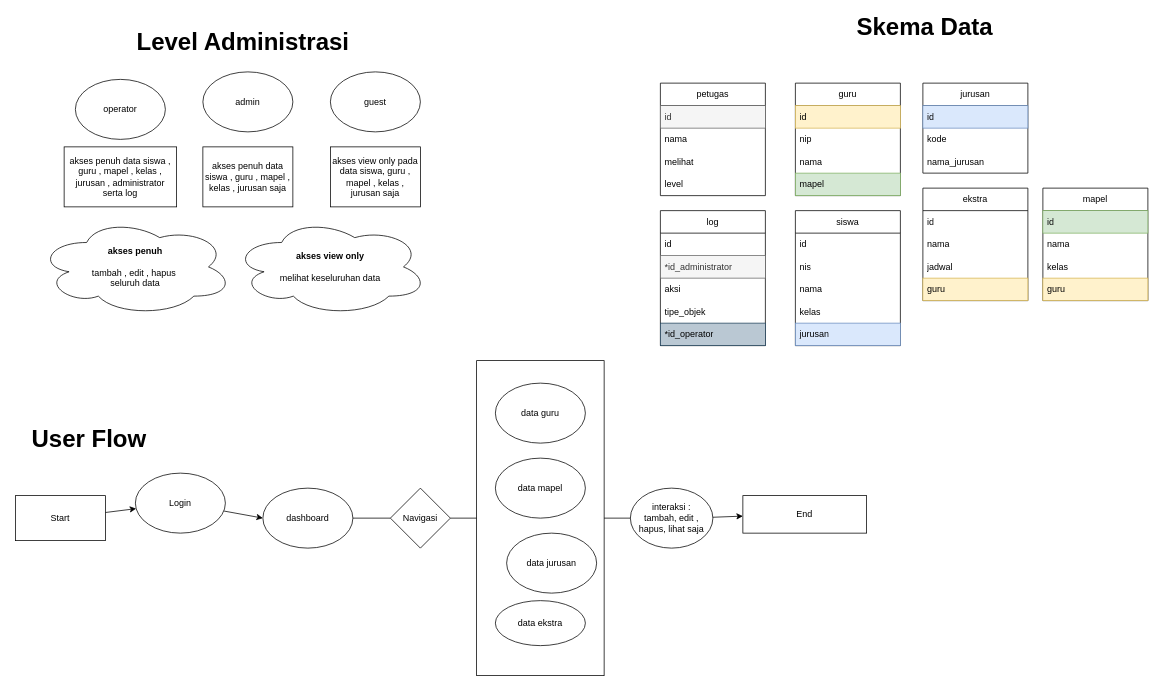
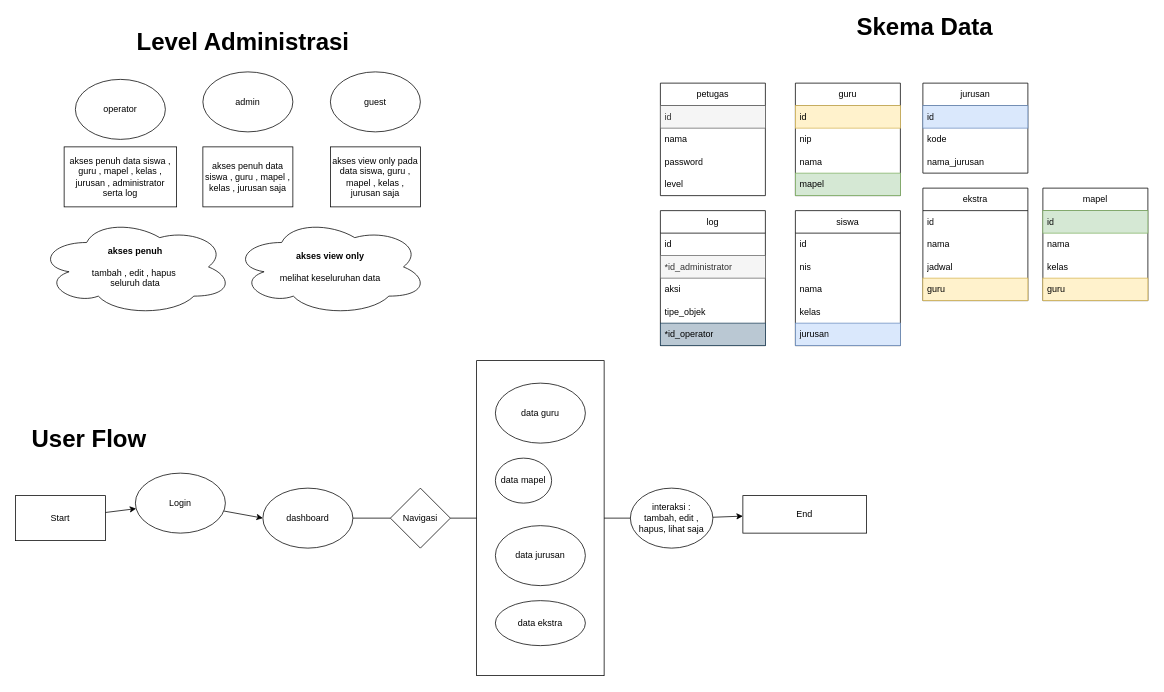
  <mxCell id="0" />
  <mxCell id="1" parent="0" />
  <mxCell id="2" value="" style="rounded=0;whiteSpace=wrap;html=1;" parent="1" vertex="1"><mxGeometry x="635" y="480" width="170" height="420" as="geometry" /></mxCell>
  <mxCell id="3" value="petugas" style="swimlane;fontStyle=0;childLayout=stackLayout;horizontal=1;startSize=30;horizontalStack=0;resizeParent=1;resizeParentMax=0;resizeLast=0;collapsible=1;marginBottom=0;whiteSpace=wrap;html=1;" parent="1" vertex="1"><mxGeometry x="880" y="110" width="140" height="150" as="geometry"><mxRectangle x="280" y="180" width="70" height="30" as="alternateBounds" /></mxGeometry></mxCell>
  <mxCell id="4" value="id" style="text;strokeColor=#666666;fillColor=#f5f5f5;align=left;verticalAlign=middle;spacingLeft=4;spacingRight=4;overflow=hidden;points=[[0,0.5],[1,0.5]];portConstraint=eastwest;rotatable=0;whiteSpace=wrap;html=1;fontColor=#333333;" parent="3" vertex="1"><mxGeometry y="30" width="140" height="30" as="geometry" /></mxCell>
  <mxCell id="5" value="nama" style="text;strokeColor=none;fillColor=none;align=left;verticalAlign=middle;spacingLeft=4;spacingRight=4;overflow=hidden;points=[[0,0.5],[1,0.5]];portConstraint=eastwest;rotatable=0;whiteSpace=wrap;html=1;" parent="3" vertex="1"><mxGeometry y="60" width="140" height="30" as="geometry" /></mxCell>
- <mxCell id="6" value="melihat" style="text;strokeColor=none;fillColor=none;align=left;verticalAlign=middle;spacingLeft=4;spacingRight=4;overflow=hidden;points=[[0,0.5],[1,0.5]];portConstraint=eastwest;rotatable=0;whiteSpace=wrap;html=1;" parent="3" vertex="1"><mxGeometry y="90" width="140" height="30" as="geometry" /></mxCell>
+ <mxCell id="6" value="password" style="text;strokeColor=none;fillColor=none;align=left;verticalAlign=middle;spacingLeft=4;spacingRight=4;overflow=hidden;points=[[0,0.5],[1,0.5]];portConstraint=eastwest;rotatable=0;whiteSpace=wrap;html=1;" parent="3" vertex="1"><mxGeometry y="90" width="140" height="30" as="geometry" /></mxCell>
  <mxCell id="7" value="level" style="text;strokeColor=none;fillColor=none;align=left;verticalAlign=middle;spacingLeft=4;spacingRight=4;overflow=hidden;points=[[0,0.5],[1,0.5]];portConstraint=eastwest;rotatable=0;whiteSpace=wrap;html=1;" parent="3" vertex="1"><mxGeometry y="120" width="140" height="30" as="geometry" /></mxCell>
  <mxCell id="8" value="&lt;span style=&quot;color: rgb(0, 0, 0);&quot;&gt;akses penuh data siswa , guru , mapel , kelas , jurusan saja&lt;/span&gt;" style="rounded=0;whiteSpace=wrap;html=1;" parent="1" vertex="1"><mxGeometry x="270" y="195" width="120" height="80" as="geometry" /></mxCell>
  <mxCell id="9" value="akses penuh data siswa , guru , mapel , kelas , jurusan , administrator serta log" style="rounded=0;whiteSpace=wrap;html=1;" parent="1" vertex="1"><mxGeometry x="85" y="195" width="150" height="80" as="geometry" /></mxCell>
  <mxCell id="10" value="&lt;span style=&quot;color: rgb(0, 0, 0);&quot;&gt;operator&lt;/span&gt;" style="ellipse;whiteSpace=wrap;html=1;" parent="1" vertex="1"><mxGeometry x="100" y="105" width="120" height="80" as="geometry" /></mxCell>
  <mxCell id="11" value="log" style="swimlane;fontStyle=0;childLayout=stackLayout;horizontal=1;startSize=30;horizontalStack=0;resizeParent=1;resizeParentMax=0;resizeLast=0;collapsible=1;marginBottom=0;whiteSpace=wrap;html=1;" parent="1" vertex="1"><mxGeometry x="880" y="280" width="140" height="180" as="geometry"><mxRectangle x="280" y="180" width="70" height="30" as="alternateBounds" /></mxGeometry></mxCell>
  <mxCell id="12" value="id" style="text;strokeColor=none;fillColor=none;align=left;verticalAlign=middle;spacingLeft=4;spacingRight=4;overflow=hidden;points=[[0,0.5],[1,0.5]];portConstraint=eastwest;rotatable=0;whiteSpace=wrap;html=1;" parent="11" vertex="1"><mxGeometry y="30" width="140" height="30" as="geometry" /></mxCell>
  <mxCell id="13" value="*id_administrator" style="text;strokeColor=#666666;fillColor=#f5f5f5;align=left;verticalAlign=middle;spacingLeft=4;spacingRight=4;overflow=hidden;points=[[0,0.5],[1,0.5]];portConstraint=eastwest;rotatable=0;whiteSpace=wrap;html=1;fontColor=#333333;" parent="11" vertex="1"><mxGeometry y="60" width="140" height="30" as="geometry" /></mxCell>
  <mxCell id="14" value="aksi" style="text;strokeColor=none;fillColor=none;align=left;verticalAlign=middle;spacingLeft=4;spacingRight=4;overflow=hidden;points=[[0,0.5],[1,0.5]];portConstraint=eastwest;rotatable=0;whiteSpace=wrap;html=1;" parent="11" vertex="1"><mxGeometry y="90" width="140" height="30" as="geometry" /></mxCell>
  <mxCell id="15" value="tipe_objek" style="text;strokeColor=none;fillColor=none;align=left;verticalAlign=middle;spacingLeft=4;spacingRight=4;overflow=hidden;points=[[0,0.5],[1,0.5]];portConstraint=eastwest;rotatable=0;whiteSpace=wrap;html=1;" parent="11" vertex="1"><mxGeometry y="120" width="140" height="30" as="geometry" /></mxCell>
  <mxCell id="16" value="*id_operator" style="text;strokeColor=#23445d;fillColor=#bac8d3;align=left;verticalAlign=middle;spacingLeft=4;spacingRight=4;overflow=hidden;points=[[0,0.5],[1,0.5]];portConstraint=eastwest;rotatable=0;whiteSpace=wrap;html=1;" parent="11" vertex="1"><mxGeometry y="150" width="140" height="30" as="geometry" /></mxCell>
  <mxCell id="17" value="admin" style="ellipse;whiteSpace=wrap;html=1;" parent="1" vertex="1"><mxGeometry x="270" y="95" width="120" height="80" as="geometry" /></mxCell>
  <mxCell id="18" value="guest" style="ellipse;whiteSpace=wrap;html=1;" parent="1" vertex="1"><mxGeometry x="440" y="95" width="120" height="80" as="geometry" /></mxCell>
  <mxCell id="19" value="akses view only pada data siswa, guru , mapel , kelas , jurusan saja" style="rounded=0;whiteSpace=wrap;html=1;" parent="1" vertex="1"><mxGeometry x="440" y="195" width="120" height="80" as="geometry" /></mxCell>
  <mxCell id="20" value="&lt;b&gt;akses penuh&lt;/b&gt;&lt;div&gt;&lt;br&gt;&lt;/div&gt;&lt;div&gt;tambah , edit , hapus&amp;nbsp;&lt;/div&gt;&lt;div&gt;seluruh data&lt;/div&gt;" style="ellipse;shape=cloud;whiteSpace=wrap;html=1;" parent="1" vertex="1"><mxGeometry x="50" y="290" width="260" height="130" as="geometry" /></mxCell>
  <mxCell id="21" value="&lt;b&gt;akses view only&lt;/b&gt;&lt;div&gt;&lt;br&gt;&lt;/div&gt;&lt;div&gt;melihat keseluruhan data&lt;/div&gt;" style="ellipse;shape=cloud;whiteSpace=wrap;html=1;" parent="1" vertex="1"><mxGeometry x="310" y="290" width="260" height="130" as="geometry" /></mxCell>
  <mxCell id="22" value="Level Administrasi" style="text;html=1;align=left;verticalAlign=middle;whiteSpace=wrap;rounded=0;fontStyle=1;fontSize=32;" parent="1" vertex="1"><mxGeometry x="180" y="40" width="300" height="30" as="geometry" /></mxCell>
  <mxCell id="23" value="Skema Data" style="text;html=1;align=left;verticalAlign=middle;whiteSpace=wrap;rounded=0;fontStyle=1;fontSize=32;" parent="1" vertex="1"><mxGeometry x="1140" y="20" width="300" height="30" as="geometry" /></mxCell>
  <mxCell id="24" value="guru" style="swimlane;fontStyle=0;childLayout=stackLayout;horizontal=1;startSize=30;horizontalStack=0;resizeParent=1;resizeParentMax=0;resizeLast=0;collapsible=1;marginBottom=0;whiteSpace=wrap;html=1;" parent="1" vertex="1"><mxGeometry x="1060" y="110" width="140" height="150" as="geometry"><mxRectangle x="280" y="180" width="70" height="30" as="alternateBounds" /></mxGeometry></mxCell>
  <mxCell id="25" value="id" style="text;align=left;verticalAlign=middle;spacingLeft=4;spacingRight=4;overflow=hidden;points=[[0,0.5],[1,0.5]];portConstraint=eastwest;rotatable=0;whiteSpace=wrap;html=1;fillColor=#fff2cc;strokeColor=#d6b656;" parent="24" vertex="1"><mxGeometry y="30" width="140" height="30" as="geometry" /></mxCell>
  <mxCell id="26" value="nip" style="text;strokeColor=none;fillColor=none;align=left;verticalAlign=middle;spacingLeft=4;spacingRight=4;overflow=hidden;points=[[0,0.5],[1,0.5]];portConstraint=eastwest;rotatable=0;whiteSpace=wrap;html=1;" parent="24" vertex="1"><mxGeometry y="60" width="140" height="30" as="geometry" /></mxCell>
  <mxCell id="27" value="nama" style="text;strokeColor=none;fillColor=none;align=left;verticalAlign=middle;spacingLeft=4;spacingRight=4;overflow=hidden;points=[[0,0.5],[1,0.5]];portConstraint=eastwest;rotatable=0;whiteSpace=wrap;html=1;" parent="24" vertex="1"><mxGeometry y="90" width="140" height="30" as="geometry" /></mxCell>
  <mxCell id="28" value="mapel" style="text;strokeColor=#82b366;fillColor=#d5e8d4;align=left;verticalAlign=middle;spacingLeft=4;spacingRight=4;overflow=hidden;points=[[0,0.5],[1,0.5]];portConstraint=eastwest;rotatable=0;whiteSpace=wrap;html=1;" parent="24" vertex="1"><mxGeometry y="120" width="140" height="30" as="geometry" /></mxCell>
  <mxCell id="29" value="jurusan" style="swimlane;fontStyle=0;childLayout=stackLayout;horizontal=1;startSize=30;horizontalStack=0;resizeParent=1;resizeParentMax=0;resizeLast=0;collapsible=1;marginBottom=0;whiteSpace=wrap;html=1;" parent="1" vertex="1"><mxGeometry x="1230" y="110" width="140" height="120" as="geometry"><mxRectangle x="280" y="180" width="70" height="30" as="alternateBounds" /></mxGeometry></mxCell>
  <mxCell id="30" value="id" style="text;align=left;verticalAlign=middle;spacingLeft=4;spacingRight=4;overflow=hidden;points=[[0,0.5],[1,0.5]];portConstraint=eastwest;rotatable=0;whiteSpace=wrap;html=1;fillColor=#dae8fc;strokeColor=#6c8ebf;" parent="29" vertex="1"><mxGeometry y="30" width="140" height="30" as="geometry" /></mxCell>
  <mxCell id="31" value="kode" style="text;strokeColor=none;fillColor=none;align=left;verticalAlign=middle;spacingLeft=4;spacingRight=4;overflow=hidden;points=[[0,0.5],[1,0.5]];portConstraint=eastwest;rotatable=0;whiteSpace=wrap;html=1;" parent="29" vertex="1"><mxGeometry y="60" width="140" height="30" as="geometry" /></mxCell>
  <mxCell id="32" value="nama_jurusan" style="text;strokeColor=none;fillColor=none;align=left;verticalAlign=middle;spacingLeft=4;spacingRight=4;overflow=hidden;points=[[0,0.5],[1,0.5]];portConstraint=eastwest;rotatable=0;whiteSpace=wrap;html=1;" parent="29" vertex="1"><mxGeometry y="90" width="140" height="30" as="geometry" /></mxCell>
  <mxCell id="33" value="siswa" style="swimlane;fontStyle=0;childLayout=stackLayout;horizontal=1;startSize=30;horizontalStack=0;resizeParent=1;resizeParentMax=0;resizeLast=0;collapsible=1;marginBottom=0;whiteSpace=wrap;html=1;" parent="1" vertex="1"><mxGeometry x="1060" y="280" width="140" height="180" as="geometry"><mxRectangle x="280" y="180" width="70" height="30" as="alternateBounds" /></mxGeometry></mxCell>
  <mxCell id="34" value="id" style="text;align=left;verticalAlign=middle;spacingLeft=4;spacingRight=4;overflow=hidden;points=[[0,0.5],[1,0.5]];portConstraint=eastwest;rotatable=0;whiteSpace=wrap;html=1;" parent="33" vertex="1"><mxGeometry y="30" width="140" height="30" as="geometry" /></mxCell>
  <mxCell id="35" value="nis" style="text;strokeColor=none;fillColor=none;align=left;verticalAlign=middle;spacingLeft=4;spacingRight=4;overflow=hidden;points=[[0,0.5],[1,0.5]];portConstraint=eastwest;rotatable=0;whiteSpace=wrap;html=1;" parent="33" vertex="1"><mxGeometry y="60" width="140" height="30" as="geometry" /></mxCell>
  <mxCell id="36" value="nama" style="text;strokeColor=none;fillColor=none;align=left;verticalAlign=middle;spacingLeft=4;spacingRight=4;overflow=hidden;points=[[0,0.5],[1,0.5]];portConstraint=eastwest;rotatable=0;whiteSpace=wrap;html=1;" parent="33" vertex="1"><mxGeometry y="90" width="140" height="30" as="geometry" /></mxCell>
  <mxCell id="37" value="kelas" style="text;strokeColor=none;fillColor=none;align=left;verticalAlign=middle;spacingLeft=4;spacingRight=4;overflow=hidden;points=[[0,0.5],[1,0.5]];portConstraint=eastwest;rotatable=0;whiteSpace=wrap;html=1;" parent="33" vertex="1"><mxGeometry y="120" width="140" height="30" as="geometry" /></mxCell>
  <mxCell id="38" value="jurusan" style="text;strokeColor=#6c8ebf;fillColor=#dae8fc;align=left;verticalAlign=middle;spacingLeft=4;spacingRight=4;overflow=hidden;points=[[0,0.5],[1,0.5]];portConstraint=eastwest;rotatable=0;whiteSpace=wrap;html=1;" parent="33" vertex="1"><mxGeometry y="150" width="140" height="30" as="geometry" /></mxCell>
  <mxCell id="39" value="mapel" style="swimlane;fontStyle=0;childLayout=stackLayout;horizontal=1;startSize=30;horizontalStack=0;resizeParent=1;resizeParentMax=0;resizeLast=0;collapsible=1;marginBottom=0;whiteSpace=wrap;html=1;" parent="1" vertex="1"><mxGeometry x="1390" y="250" width="140" height="150" as="geometry"><mxRectangle x="280" y="180" width="70" height="30" as="alternateBounds" /></mxGeometry></mxCell>
  <mxCell id="40" value="id" style="text;align=left;verticalAlign=middle;spacingLeft=4;spacingRight=4;overflow=hidden;points=[[0,0.5],[1,0.5]];portConstraint=eastwest;rotatable=0;whiteSpace=wrap;html=1;fillColor=#d5e8d4;strokeColor=#82b366;" parent="39" vertex="1"><mxGeometry y="30" width="140" height="30" as="geometry" /></mxCell>
  <mxCell id="41" value="nama" style="text;strokeColor=none;fillColor=none;align=left;verticalAlign=middle;spacingLeft=4;spacingRight=4;overflow=hidden;points=[[0,0.5],[1,0.5]];portConstraint=eastwest;rotatable=0;whiteSpace=wrap;html=1;" parent="39" vertex="1"><mxGeometry y="60" width="140" height="30" as="geometry" /></mxCell>
  <mxCell id="42" value="kelas" style="text;strokeColor=none;fillColor=none;align=left;verticalAlign=middle;spacingLeft=4;spacingRight=4;overflow=hidden;points=[[0,0.5],[1,0.5]];portConstraint=eastwest;rotatable=0;whiteSpace=wrap;html=1;" parent="39" vertex="1"><mxGeometry y="90" width="140" height="30" as="geometry" /></mxCell>
  <mxCell id="43" value="guru" style="text;strokeColor=#d6b656;fillColor=#fff2cc;align=left;verticalAlign=middle;spacingLeft=4;spacingRight=4;overflow=hidden;points=[[0,0.5],[1,0.5]];portConstraint=eastwest;rotatable=0;whiteSpace=wrap;html=1;" parent="39" vertex="1"><mxGeometry y="120" width="140" height="30" as="geometry" /></mxCell>
  <mxCell id="44" value="ekstra" style="swimlane;fontStyle=0;childLayout=stackLayout;horizontal=1;startSize=30;horizontalStack=0;resizeParent=1;resizeParentMax=0;resizeLast=0;collapsible=1;marginBottom=0;whiteSpace=wrap;html=1;" parent="1" vertex="1"><mxGeometry x="1230" y="250" width="140" height="150" as="geometry"><mxRectangle x="280" y="180" width="70" height="30" as="alternateBounds" /></mxGeometry></mxCell>
  <mxCell id="45" value="id" style="text;align=left;verticalAlign=middle;spacingLeft=4;spacingRight=4;overflow=hidden;points=[[0,0.5],[1,0.5]];portConstraint=eastwest;rotatable=0;whiteSpace=wrap;html=1;" parent="44" vertex="1"><mxGeometry y="30" width="140" height="30" as="geometry" /></mxCell>
  <mxCell id="46" value="nama" style="text;strokeColor=none;fillColor=none;align=left;verticalAlign=middle;spacingLeft=4;spacingRight=4;overflow=hidden;points=[[0,0.5],[1,0.5]];portConstraint=eastwest;rotatable=0;whiteSpace=wrap;html=1;" parent="44" vertex="1"><mxGeometry y="60" width="140" height="30" as="geometry" /></mxCell>
  <mxCell id="47" value="jadwal" style="text;strokeColor=none;fillColor=none;align=left;verticalAlign=middle;spacingLeft=4;spacingRight=4;overflow=hidden;points=[[0,0.5],[1,0.5]];portConstraint=eastwest;rotatable=0;whiteSpace=wrap;html=1;" parent="44" vertex="1"><mxGeometry y="90" width="140" height="30" as="geometry" /></mxCell>
  <mxCell id="48" value="guru" style="text;strokeColor=#d6b656;fillColor=#fff2cc;align=left;verticalAlign=middle;spacingLeft=4;spacingRight=4;overflow=hidden;points=[[0,0.5],[1,0.5]];portConstraint=eastwest;rotatable=0;whiteSpace=wrap;html=1;" parent="44" vertex="1"><mxGeometry y="120" width="140" height="30" as="geometry" /></mxCell>
  <mxCell id="49" value="User Flow" style="text;html=1;align=left;verticalAlign=middle;whiteSpace=wrap;rounded=0;fontStyle=1;fontSize=32;" parent="1" vertex="1"><mxGeometry x="40" y="570" width="300" height="30" as="geometry" /></mxCell>
  <mxCell id="50" value="" style="edgeStyle=none;html=1;" parent="1" source="51" target="53" edge="1"><mxGeometry relative="1" as="geometry" /></mxCell>
  <mxCell id="51" value="Start" style="rounded=0;whiteSpace=wrap;html=1;" parent="1" vertex="1"><mxGeometry x="20" y="660" width="120" height="60" as="geometry" /></mxCell>
  <mxCell id="52" value="" style="edgeStyle=none;html=1;" parent="1" source="53" edge="1"><mxGeometry relative="1" as="geometry"><mxPoint x="350" y="690" as="targetPoint" /></mxGeometry></mxCell>
  <mxCell id="53" value="Login" style="ellipse;whiteSpace=wrap;html=1;" parent="1" vertex="1"><mxGeometry x="180" y="630" width="120" height="80" as="geometry" /></mxCell>
  <mxCell id="54" value="" style="edgeStyle=none;html=1;endArrow=none;" parent="1" source="55" target="63" edge="1"><mxGeometry relative="1" as="geometry" /></mxCell>
  <mxCell id="55" value="dashboard" style="ellipse;whiteSpace=wrap;html=1;" parent="1" vertex="1"><mxGeometry x="350" y="650" width="120" height="80" as="geometry" /></mxCell>
  <mxCell id="56" value="data guru" style="ellipse;whiteSpace=wrap;html=1;" parent="1" vertex="1"><mxGeometry x="660" y="510" width="120" height="80" as="geometry" /></mxCell>
- <mxCell id="57" value="data mapel" style="ellipse;whiteSpace=wrap;html=1;" parent="1" vertex="1"><mxGeometry x="660" y="610" width="120" height="80" as="geometry" /></mxCell>
- <mxCell id="58" value="data jurusan" style="ellipse;whiteSpace=wrap;html=1;" parent="1" vertex="1"><mxGeometry x="675" y="710" width="120" height="80" as="geometry" /></mxCell>
+ <mxCell id="57" value="data mapel" style="ellipse;whiteSpace=wrap;html=1;" parent="1" vertex="1"><mxGeometry x="660" y="610" width="75" height="60" as="geometry" /></mxCell>
+ <mxCell id="58" value="data jurusan" style="ellipse;whiteSpace=wrap;html=1;" parent="1" vertex="1"><mxGeometry x="660" y="700" width="120" height="80" as="geometry" /></mxCell>
  <mxCell id="59" value="data ekstra" style="ellipse;whiteSpace=wrap;html=1;" parent="1" vertex="1"><mxGeometry x="660" y="800" width="120" height="60" as="geometry" /></mxCell>
  <mxCell id="60" value="" style="edgeStyle=none;html=1;" parent="1" source="61" target="62" edge="1"><mxGeometry relative="1" as="geometry" /></mxCell>
  <mxCell id="61" value="interaksi :&lt;div&gt;tambah, edit , hapus, lihat saja&lt;/div&gt;" style="ellipse;whiteSpace=wrap;html=1;" parent="1" vertex="1"><mxGeometry x="840" y="650" width="110" height="80" as="geometry" /></mxCell>
  <mxCell id="62" value="End" style="rounded=0;whiteSpace=wrap;html=1;" parent="1" vertex="1"><mxGeometry x="990" y="660" width="165" height="50" as="geometry" /></mxCell>
  <mxCell id="63" value="Navigasi" style="rhombus;whiteSpace=wrap;html=1;" parent="1" vertex="1"><mxGeometry x="520" y="650" width="80" height="80" as="geometry" /></mxCell>
  <mxCell id="64" value="" style="endArrow=none;html=1;exitX=1;exitY=0.5;exitDx=0;exitDy=0;" parent="1" source="63" target="2" edge="1"><mxGeometry width="50" height="50" relative="1" as="geometry"><mxPoint x="660" y="710" as="sourcePoint" /><mxPoint x="710" y="660" as="targetPoint" /></mxGeometry></mxCell>
  <mxCell id="65" value="" style="endArrow=none;html=1;entryX=0;entryY=0.5;entryDx=0;entryDy=0;" parent="1" source="2" target="61" edge="1"><mxGeometry width="50" height="50" relative="1" as="geometry"><mxPoint x="760" y="730" as="sourcePoint" /><mxPoint x="810" y="680" as="targetPoint" /></mxGeometry></mxCell>
